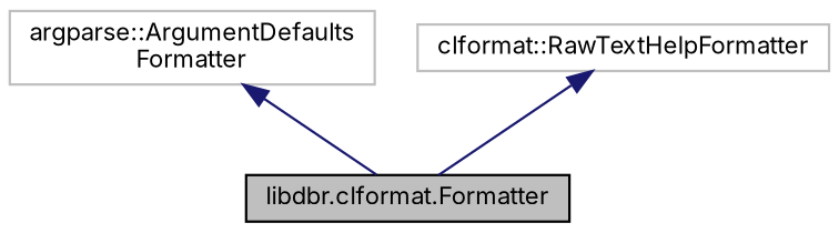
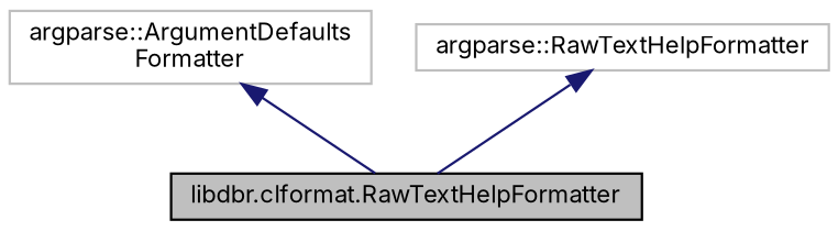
  digraph {
    fontname=Inter
    node [color=grey75 fillcolor=white fontname=Inter fontsize=10 shape=record style=filled]
    edge [color=midnightblue dir=back fontname=Inter fontsize=10 labelfontname=Helvetica labelfontsize=10 style=solid]
-   n1 [color=black fillcolor=grey75 fontcolor=black height=0.2 label="libdbr.clformat.Formatter" width=0.4]
+   n1 [color=black fillcolor=grey75 fontcolor=black height=0.2 label="libdbr.clformat.RawTextHelpFormatter" width=0.4]
    n2 [height=0.2 label="argparse::ArgumentDefaults\lFormatter" width=0.4]
-   n3 [height=0.2 label="clformat::RawTextHelpFormatter" width=0.4]
+   n3 [height=0.2 label="argparse::RawTextHelpFormatter" width=0.4]
    n2 -> n1
    n3 -> n1
  }
